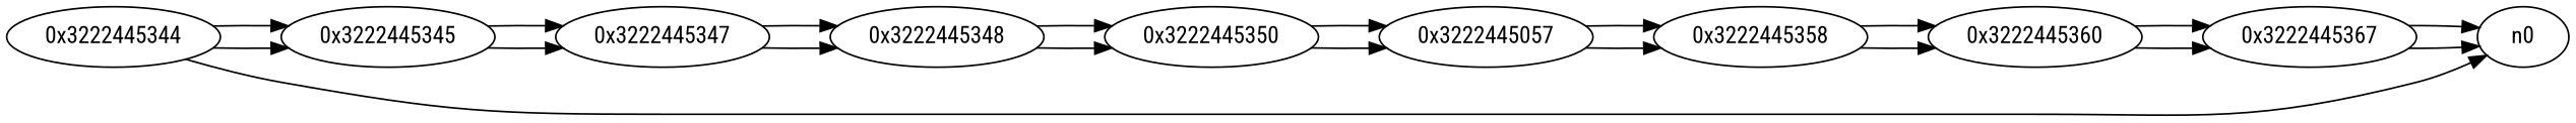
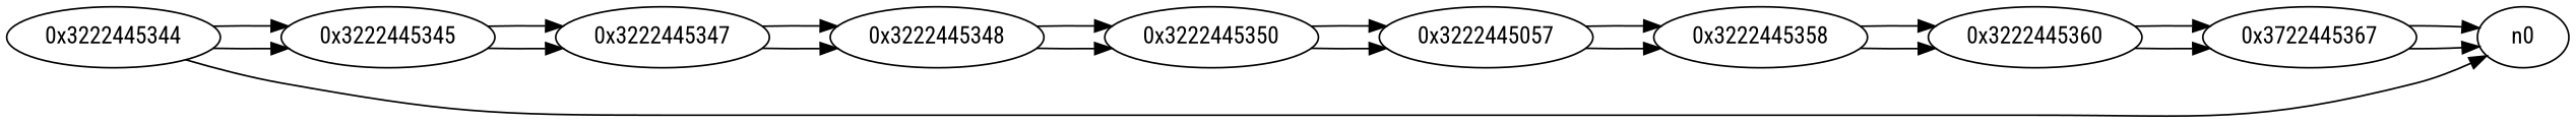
  digraph {
    fontname="Roboto Condensed"
    rankdir=LR
    node [fontname="Roboto Condensed"]
    edge [fontname="Roboto Condensed"]
    n1 [label="0x3222445344"]
    n2 [label="0x3222445345"]
    n0
    n3 [label="0x3222445347"]
    n4 [label="0x3222445348"]
    n5 [label="0x3222445350"]
    n6 [label="0x3222445057"]
    n7 [label="0x3222445358"]
    n8 [label="0x3222445360"]
-   n9 [label="0x3222445367"]
+   n9 [label="0x3722445367"]
    n1 -> n2
    n1 -> n2
    n1 -> n0
    n2 -> n3
    n2 -> n3
    n3 -> n4
    n3 -> n4
    n4 -> n5
    n4 -> n5
    n5 -> n6
    n5 -> n6
    n6 -> n7
    n6 -> n7
    n7 -> n8
    n7 -> n8
    n8 -> n9
    n8 -> n9
    n9 -> n0
    n9 -> n0
  }
